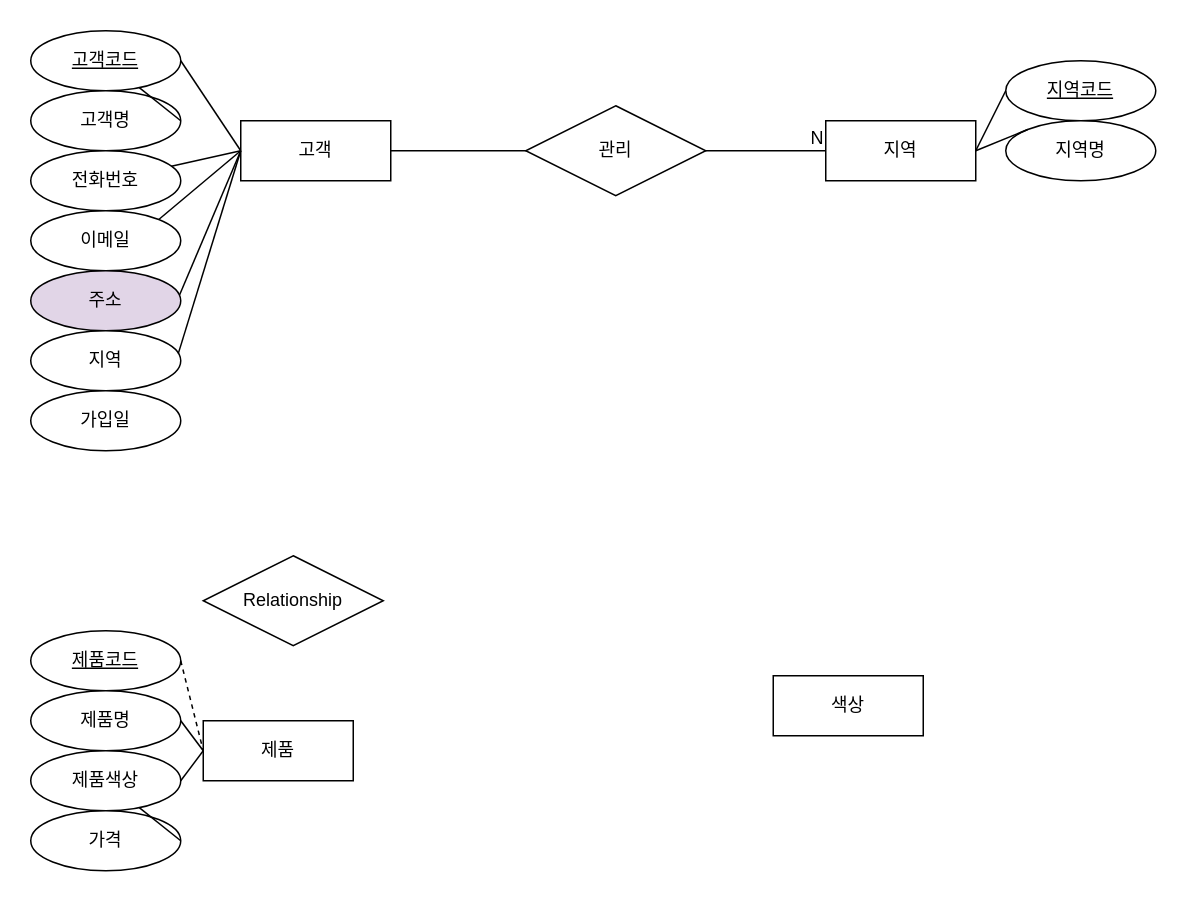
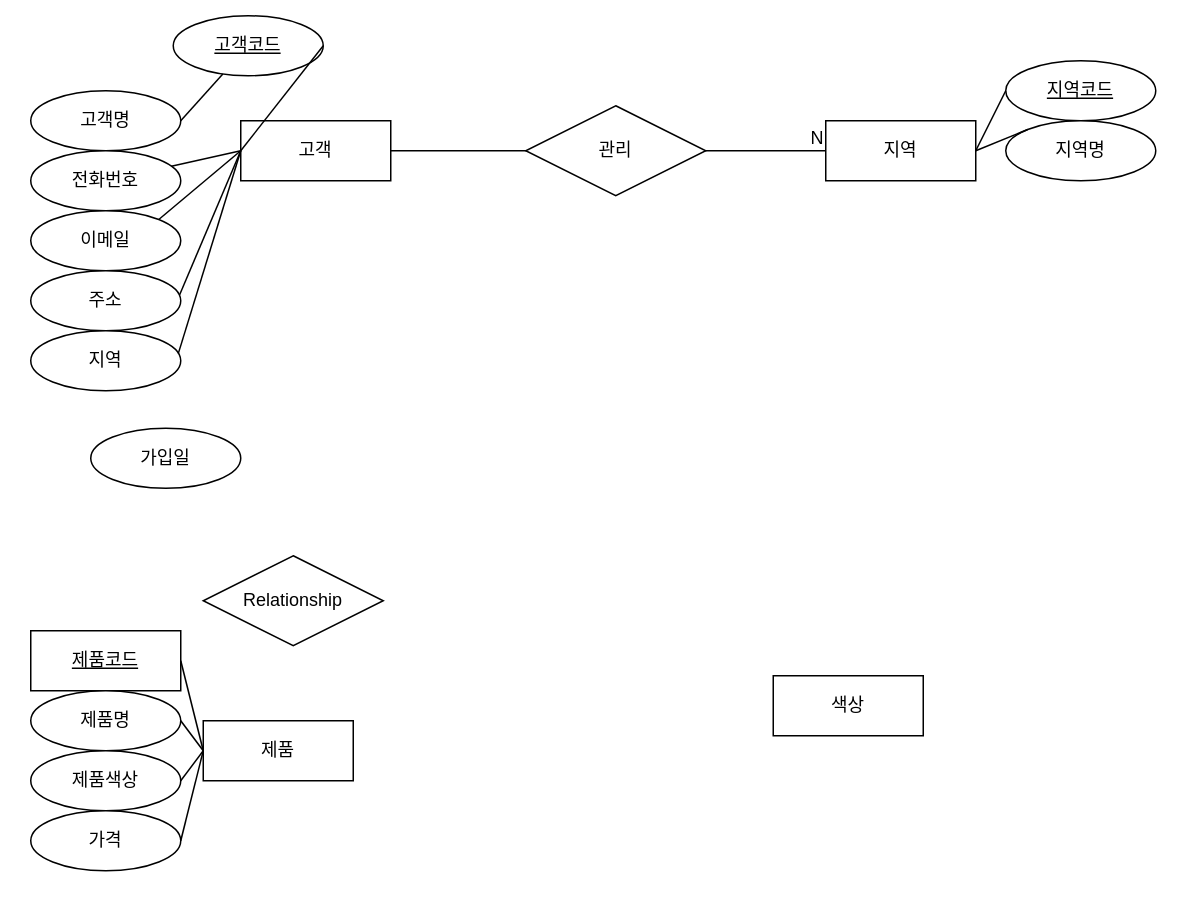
  <mxCell id="0" />
  <mxCell id="1" parent="0" />
  <mxCell id="2" value="고객" style="whiteSpace=wrap;html=1;align=center;" vertex="1" parent="1"><mxGeometry x="160" y="80" width="100" height="40" as="geometry" /></mxCell>
- <mxCell id="3" value="고객코드" style="ellipse;whiteSpace=wrap;html=1;align=center;fontStyle=4;" vertex="1" parent="1"><mxGeometry x="20" y="20" width="100" height="40" as="geometry" /></mxCell>
+ <mxCell id="3" value="고객코드" style="ellipse;whiteSpace=wrap;html=1;align=center;fontStyle=4;" vertex="1" parent="1"><mxGeometry x="115" y="10" width="100" height="40" as="geometry" /></mxCell>
  <mxCell id="4" value="고객명" style="ellipse;whiteSpace=wrap;html=1;align=center;" vertex="1" parent="1"><mxGeometry x="20" y="60" width="100" height="40" as="geometry" /></mxCell>
  <mxCell id="5" value="전화번호" style="ellipse;whiteSpace=wrap;html=1;align=center;" vertex="1" parent="1"><mxGeometry x="20" y="100" width="100" height="40" as="geometry" /></mxCell>
  <mxCell id="6" value="이메일" style="ellipse;whiteSpace=wrap;html=1;align=center;" vertex="1" parent="1"><mxGeometry x="20" y="140" width="100" height="40" as="geometry" /></mxCell>
- <mxCell id="7" value="주소" style="ellipse;whiteSpace=wrap;html=1;align=center;fillColor=#e1d5e7;" vertex="1" parent="1"><mxGeometry x="20" y="180" width="100" height="40" as="geometry" /></mxCell>
+ <mxCell id="7" value="주소" style="ellipse;whiteSpace=wrap;html=1;align=center;" vertex="1" parent="1"><mxGeometry x="20" y="180" width="100" height="40" as="geometry" /></mxCell>
  <mxCell id="8" value="지역" style="ellipse;whiteSpace=wrap;html=1;align=center;" vertex="1" parent="1"><mxGeometry x="20" y="220" width="100" height="40" as="geometry" /></mxCell>
- <mxCell id="9" value="가입일" style="ellipse;whiteSpace=wrap;html=1;align=center;" vertex="1" parent="1"><mxGeometry x="20" y="260" width="100" height="40" as="geometry" /></mxCell>
+ <mxCell id="9" value="가입일" style="ellipse;whiteSpace=wrap;html=1;align=center;" vertex="1" parent="1"><mxGeometry x="60" y="285" width="100" height="40" as="geometry" /></mxCell>
  <mxCell id="10" value="지역" style="whiteSpace=wrap;html=1;align=center;" vertex="1" parent="1"><mxGeometry x="550" y="80" width="100" height="40" as="geometry" /></mxCell>
  <mxCell id="11" value="지역코드" style="ellipse;whiteSpace=wrap;html=1;align=center;fontStyle=4;" vertex="1" parent="1"><mxGeometry x="670" y="40" width="100" height="40" as="geometry" /></mxCell>
  <mxCell id="12" value="지역명" style="ellipse;whiteSpace=wrap;html=1;align=center;" vertex="1" parent="1"><mxGeometry x="670" y="80" width="100" height="40" as="geometry" /></mxCell>
  <mxCell id="13" value="제품" style="whiteSpace=wrap;html=1;align=center;" vertex="1" parent="1"><mxGeometry x="135" y="480" width="100" height="40" as="geometry" /></mxCell>
  <mxCell id="14" value="" style="endArrow=none;html=1;rounded=0;exitX=1;exitY=0.5;exitDx=0;exitDy=0;" edge="1" parent="1" source="10"><mxGeometry relative="1" as="geometry"><mxPoint x="600" y="60" as="sourcePoint" /><mxPoint x="670" y="60" as="targetPoint" /></mxGeometry></mxCell>
  <mxCell id="15" value="" style="endArrow=none;html=1;rounded=0;exitX=1;exitY=0.5;exitDx=0;exitDy=0;entryX=0;entryY=0;entryDx=0;entryDy=0;" edge="1" parent="1" source="10" target="12"><mxGeometry relative="1" as="geometry"><mxPoint x="660" y="110" as="sourcePoint" /><mxPoint x="680" y="70" as="targetPoint" /></mxGeometry></mxCell>
  <mxCell id="16" value="" style="endArrow=none;html=1;rounded=0;exitX=1;exitY=0.5;exitDx=0;exitDy=0;entryX=0;entryY=0.5;entryDx=0;entryDy=0;" edge="1" parent="1" source="3" target="2"><mxGeometry relative="1" as="geometry"><mxPoint x="170" y="160" as="sourcePoint" /><mxPoint x="330" y="160" as="targetPoint" /></mxGeometry></mxCell>
  <mxCell id="17" value="" style="endArrow=none;html=1;rounded=0;exitX=1;exitY=0.5;exitDx=0;exitDy=0;" edge="1" parent="1" source="4" target="3"><mxGeometry relative="1" as="geometry"><mxPoint x="130" y="50" as="sourcePoint" /><mxPoint x="170" y="110" as="targetPoint" /></mxGeometry></mxCell>
  <mxCell id="18" value="" style="endArrow=none;html=1;rounded=0;" edge="1" parent="1" source="5"><mxGeometry relative="1" as="geometry"><mxPoint x="130" y="100" as="sourcePoint" /><mxPoint x="160" y="100" as="targetPoint" /></mxGeometry></mxCell>
  <mxCell id="19" value="" style="endArrow=none;html=1;rounded=0;exitX=1;exitY=0;exitDx=0;exitDy=0;" edge="1" parent="1" source="6"><mxGeometry relative="1" as="geometry"><mxPoint x="109" y="144" as="sourcePoint" /><mxPoint x="160" y="100" as="targetPoint" /></mxGeometry></mxCell>
  <mxCell id="20" value="" style="endArrow=none;html=1;rounded=0;exitX=0.992;exitY=0.404;exitDx=0;exitDy=0;exitPerimeter=0;" edge="1" parent="1" source="7"><mxGeometry relative="1" as="geometry"><mxPoint x="115" y="196" as="sourcePoint" /><mxPoint x="160" y="100" as="targetPoint" /></mxGeometry></mxCell>
  <mxCell id="21" value="" style="endArrow=none;html=1;rounded=0;exitX=0.984;exitY=0.377;exitDx=0;exitDy=0;exitPerimeter=0;entryX=0;entryY=0.5;entryDx=0;entryDy=0;" edge="1" parent="1" source="8" target="2"><mxGeometry relative="1" as="geometry"><mxPoint x="128" y="207" as="sourcePoint" /><mxPoint x="170" y="110" as="targetPoint" /></mxGeometry></mxCell>
  <mxCell id="22" value="" style="endArrow=none;html=1;rounded=0;exitX=1;exitY=0.5;exitDx=0;exitDy=0;" edge="1" parent="1" source="2" target="10"><mxGeometry relative="1" as="geometry"><mxPoint x="210" y="170" as="sourcePoint" /><mxPoint x="370" y="170" as="targetPoint" /></mxGeometry></mxCell>
  <mxCell id="23" value="N" style="resizable=0;html=1;whiteSpace=wrap;align=right;verticalAlign=bottom;" connectable="0" vertex="1" parent="22"><mxGeometry x="1" relative="1" as="geometry" /></mxCell>
  <mxCell id="24" value="관리" style="shape=rhombus;perimeter=rhombusPerimeter;whiteSpace=wrap;html=1;align=center;" vertex="1" parent="1"><mxGeometry x="350" y="70" width="120" height="60" as="geometry" /></mxCell>
  <mxCell id="25" value="색상" style="whiteSpace=wrap;html=1;align=center;" vertex="1" parent="1"><mxGeometry x="515" y="450" width="100" height="40" as="geometry" /></mxCell>
- <mxCell id="26" value="제품코드" style="ellipse;whiteSpace=wrap;html=1;align=center;fontStyle=4;" vertex="1" parent="1"><mxGeometry x="20" y="420" width="100" height="40" as="geometry" /></mxCell>
+ <mxCell id="26" value="제품코드" style="whiteSpace=wrap;html=1;align=center;fontStyle=4;rounded=0;" vertex="1" parent="1"><mxGeometry x="20" y="420" width="100" height="40" as="geometry" /></mxCell>
  <mxCell id="27" value="제품명" style="ellipse;whiteSpace=wrap;html=1;align=center;" vertex="1" parent="1"><mxGeometry x="20" y="460" width="100" height="40" as="geometry" /></mxCell>
  <mxCell id="28" value="제품색상" style="ellipse;whiteSpace=wrap;html=1;align=center;" vertex="1" parent="1"><mxGeometry x="20" y="500" width="100" height="40" as="geometry" /></mxCell>
  <mxCell id="29" value="가격" style="ellipse;whiteSpace=wrap;html=1;align=center;" vertex="1" parent="1"><mxGeometry x="20" y="540" width="100" height="40" as="geometry" /></mxCell>
- <mxCell id="30" value="" style="endArrow=none;html=1;rounded=0;exitX=1;exitY=0.5;exitDx=0;exitDy=0;entryX=0;entryY=0.5;entryDx=0;entryDy=0;dashed=1;" edge="1" parent="1" source="26" target="13"><mxGeometry relative="1" as="geometry"><mxPoint x="70" y="500" as="sourcePoint" /><mxPoint x="230" y="500" as="targetPoint" /></mxGeometry></mxCell>
+ <mxCell id="30" value="" style="endArrow=none;html=1;rounded=0;exitX=1;exitY=0.5;exitDx=0;exitDy=0;entryX=0;entryY=0.5;entryDx=0;entryDy=0;" edge="1" parent="1" source="26" target="13"><mxGeometry relative="1" as="geometry"><mxPoint x="70" y="500" as="sourcePoint" /><mxPoint x="230" y="500" as="targetPoint" /></mxGeometry></mxCell>
  <mxCell id="31" value="" style="endArrow=none;html=1;rounded=0;exitX=1;exitY=0.5;exitDx=0;exitDy=0;entryX=0;entryY=0.5;entryDx=0;entryDy=0;" edge="1" parent="1" source="27" target="13"><mxGeometry relative="1" as="geometry"><mxPoint x="130" y="450" as="sourcePoint" /><mxPoint x="170" y="510" as="targetPoint" /></mxGeometry></mxCell>
  <mxCell id="32" value="" style="endArrow=none;html=1;rounded=0;exitX=1;exitY=0.5;exitDx=0;exitDy=0;entryX=0;entryY=0.5;entryDx=0;entryDy=0;" edge="1" parent="1" source="28" target="13"><mxGeometry relative="1" as="geometry"><mxPoint x="130" y="490" as="sourcePoint" /><mxPoint x="170" y="510" as="targetPoint" /></mxGeometry></mxCell>
- <mxCell id="33" value="" style="endArrow=none;html=1;rounded=0;exitX=1;exitY=0.5;exitDx=0;exitDy=0;" edge="1" parent="1" source="29" target="28"><mxGeometry relative="1" as="geometry"><mxPoint x="130" y="530" as="sourcePoint" /><mxPoint x="170" y="510" as="targetPoint" /></mxGeometry></mxCell>
+ <mxCell id="33" value="" style="endArrow=none;html=1;rounded=0;exitX=1;exitY=0.5;exitDx=0;exitDy=0;entryX=0;entryY=0.5;entryDx=0;entryDy=0;" edge="1" parent="1" source="29" target="13"><mxGeometry relative="1" as="geometry"><mxPoint x="130" y="530" as="sourcePoint" /><mxPoint x="170" y="510" as="targetPoint" /></mxGeometry></mxCell>
  <mxCell id="34" value="Relationship" style="shape=rhombus;perimeter=rhombusPerimeter;whiteSpace=wrap;html=1;align=center;" vertex="1" parent="1"><mxGeometry x="135" y="370" width="120" height="60" as="geometry" /></mxCell>
